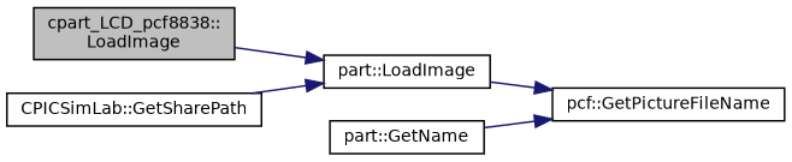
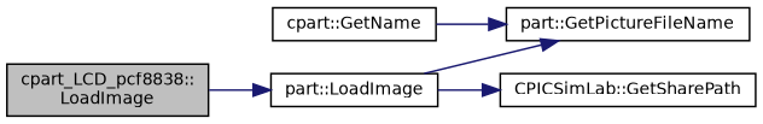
  digraph {
    rankdir=LR
    node [color=black fillcolor=white fontname=Helvetica fontsize=10 shape=record style=filled]
    edge [color=midnightblue fontname=Helvetica fontsize=10 labelfontname=Helvetica labelfontsize=10 style=solid]
    n1 [fillcolor=grey75 fontcolor=black height=0.2 label="cpart_LCD_pcf8838::\lLoadImage" width=0.4]
    n2 [height=0.2 label="part::LoadImage" width=0.4]
-   n3 [height=0.2 label="pcf::GetPictureFileName" width=0.4]
+   n3 [height=0.2 label="part::GetPictureFileName" width=0.4]
    n4 [height=0.2 label="CPICSimLab::GetSharePath" width=0.4]
-   n5 [height=0.2 label="part::GetName" width=0.4]
+   n5 [height=0.2 label="cpart::GetName" width=0.4]
    n1 -> n2
    n2 -> n3
-   n4 -> n2
+   n2 -> n4
    n5 -> n3
  }
